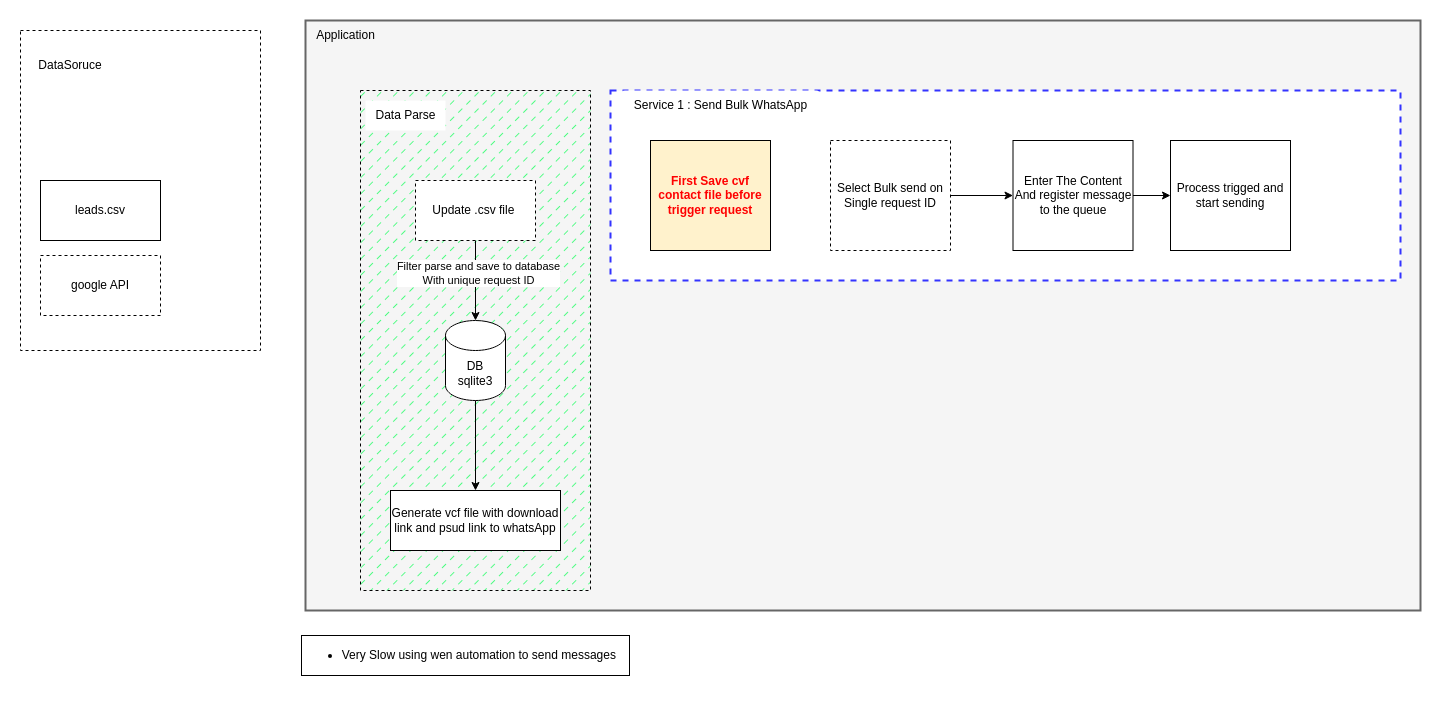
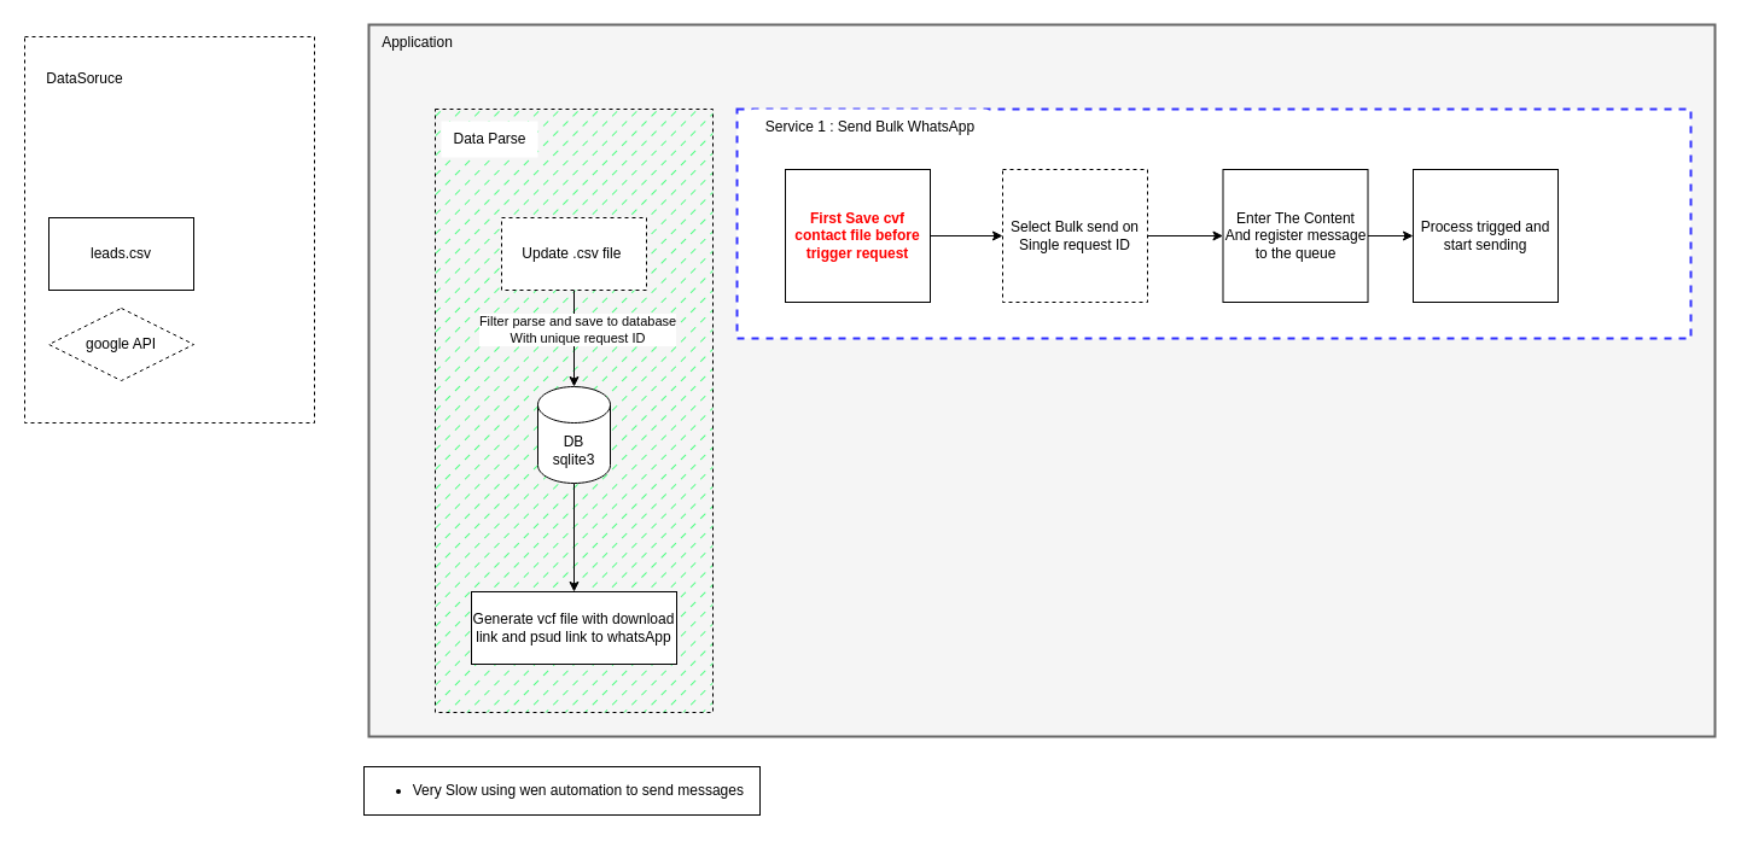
  <mxCell id="0" />
  <mxCell id="1" parent="0" />
  <mxCell id="2" value="" style="rounded=0;whiteSpace=wrap;html=1;dashed=1;" vertex="1" parent="1"><mxGeometry x="20" y="30" width="240" height="320" as="geometry" /></mxCell>
  <mxCell id="3" value="leads.csv" style="whiteSpace=wrap;html=1;" vertex="1" parent="1"><mxGeometry x="40" y="180" width="120" height="60" as="geometry" /></mxCell>
  <mxCell id="4" value="" style="rounded=0;whiteSpace=wrap;html=1;fillColor=#f5f5f5;strokeWidth=2;strokeColor=#666666;fontColor=#333333;" vertex="1" parent="1"><mxGeometry x="305" y="20" width="1115" height="590" as="geometry" /></mxCell>
  <mxCell id="5" value="" style="rounded=0;whiteSpace=wrap;html=1;dashed=1;fillStyle=dashed;fillColor=#21FF64;" vertex="1" parent="1"><mxGeometry x="360" y="90" width="230" height="500" as="geometry" /></mxCell>
  <mxCell id="6" value="" style="edgeStyle=orthogonalEdgeStyle;rounded=0;orthogonalLoop=1;jettySize=auto;html=1;" edge="1" parent="1" source="7" target="14"><mxGeometry relative="1" as="geometry" /></mxCell>
  <mxCell id="7" value="DB&lt;br&gt;sqlite3" style="shape=cylinder3;whiteSpace=wrap;html=1;boundedLbl=1;backgroundOutline=1;size=15;" vertex="1" parent="1"><mxGeometry x="445" y="320" width="60" height="80" as="geometry" /></mxCell>
  <mxCell id="8" value="DataSoruce" style="text;html=1;strokeColor=none;fillColor=none;align=center;verticalAlign=middle;whiteSpace=wrap;rounded=0;dashed=1;" vertex="1" parent="1"><mxGeometry x="40" y="50" width="60" height="30" as="geometry" /></mxCell>
  <mxCell id="9" value="Application" style="text;html=1;align=center;verticalAlign=middle;resizable=0;points=[];autosize=1;strokeColor=none;fillColor=none;" vertex="1" parent="1"><mxGeometry x="305" y="20" width="80" height="30" as="geometry" /></mxCell>
  <mxCell id="10" style="edgeStyle=orthogonalEdgeStyle;rounded=0;orthogonalLoop=1;jettySize=auto;html=1;entryX=0.5;entryY=0;entryDx=0;entryDy=0;entryPerimeter=0;" edge="1" parent="1" source="12" target="7"><mxGeometry relative="1" as="geometry" /></mxCell>
  <mxCell id="11" value="Filter parse and save to database&lt;br&gt;With unique request ID" style="edgeLabel;html=1;align=center;verticalAlign=middle;resizable=0;points=[];" vertex="1" connectable="0" parent="10"><mxGeometry x="-0.191" y="2" relative="1" as="geometry"><mxPoint as="offset" /></mxGeometry></mxCell>
  <mxCell id="12" value="Update .csv file&amp;nbsp;" style="rounded=0;whiteSpace=wrap;html=1;dashed=1;" vertex="1" parent="1"><mxGeometry x="415" y="180" width="120" height="60" as="geometry" /></mxCell>
- <mxCell id="13" value="google API" style="rounded=0;whiteSpace=wrap;html=1;dashed=1;" vertex="1" parent="1"><mxGeometry x="40" y="255" width="120" height="60" as="geometry" /></mxCell>
+ <mxCell id="13" value="google API" style="rhombus;whiteSpace=wrap;html=1;dashed=1;" vertex="1" parent="1"><mxGeometry x="40" y="255" width="120" height="60" as="geometry" /></mxCell>
  <mxCell id="14" value="Generate vcf file with download link and psud link to whatsApp" style="whiteSpace=wrap;html=1;" vertex="1" parent="1"><mxGeometry x="390" y="490" width="170" height="60" as="geometry" /></mxCell>
  <mxCell id="15" value="Data Parse" style="text;html=1;align=center;verticalAlign=middle;resizable=0;points=[];autosize=1;fillColor=default;" vertex="1" parent="1"><mxGeometry x="365" y="100" width="80" height="30" as="geometry" /></mxCell>
  <mxCell id="16" value="" style="rounded=0;whiteSpace=wrap;html=1;dashed=1;fillStyle=auto;strokeColor=#3333FF;strokeWidth=2;" vertex="1" parent="1"><mxGeometry x="610" y="90" width="790" height="190" as="geometry" /></mxCell>
  <mxCell id="17" value="Service 1 : Send Bulk WhatsApp" style="text;html=1;align=center;verticalAlign=middle;resizable=0;points=[];autosize=1;fillColor=default;rounded=1;" vertex="1" parent="1"><mxGeometry x="620" y="90" width="200" height="30" as="geometry" /></mxCell>
  <mxCell id="18" value="" style="edgeStyle=orthogonalEdgeStyle;rounded=0;orthogonalLoop=1;jettySize=auto;html=1;" edge="1" parent="1" source="19" target="21"><mxGeometry relative="1" as="geometry" /></mxCell>
  <mxCell id="19" value="Select Bulk send on Single request ID" style="rounded=0;whiteSpace=wrap;html=1;labelBackgroundColor=#FFFFFF;labelBorderColor=none;fillStyle=auto;strokeWidth=1;fillColor=default;strokeColor=default;dashed=1;" vertex="1" parent="1"><mxGeometry x="830" y="140" width="120" height="110" as="geometry" /></mxCell>
  <mxCell id="20" style="edgeStyle=orthogonalEdgeStyle;rounded=0;orthogonalLoop=1;jettySize=auto;html=1;exitX=1;exitY=0.5;exitDx=0;exitDy=0;" edge="1" parent="1" source="21" target="22"><mxGeometry relative="1" as="geometry" /></mxCell>
  <mxCell id="21" value="Enter The Content&lt;br&gt;And register message to the queue" style="whiteSpace=wrap;html=1;rounded=0;labelBackgroundColor=#FFFFFF;labelBorderColor=none;fillStyle=auto;strokeWidth=1;" vertex="1" parent="1"><mxGeometry x="1012.5" y="140" width="120" height="110" as="geometry" /></mxCell>
  <mxCell id="22" value="Process trigged and start sending" style="whiteSpace=wrap;html=1;rounded=0;labelBackgroundColor=#FFFFFF;labelBorderColor=none;fillStyle=auto;strokeWidth=1;" vertex="1" parent="1"><mxGeometry x="1170" y="140" width="120" height="110" as="geometry" /></mxCell>
- <mxCell id="24" value="First Save cvf contact file before trigger request" style="rounded=0;labelBackgroundColor=none;labelBorderColor=none;fillStyle=auto;strokeWidth=1;whiteSpace=wrap;html=1;fontColor=#FF0000;fontStyle=1;fillColor=#fff2cc;" vertex="1" parent="1"><mxGeometry x="650" y="140" width="120" height="110" as="geometry" /></mxCell>
+ <mxCell id="23" style="edgeStyle=orthogonalEdgeStyle;rounded=0;orthogonalLoop=1;jettySize=auto;html=1;entryX=0;entryY=0.5;entryDx=0;entryDy=0;" edge="1" parent="1" source="24" target="19"><mxGeometry relative="1" as="geometry" /></mxCell>
+ <mxCell id="24" value="First Save cvf contact file before trigger request" style="rounded=0;labelBackgroundColor=none;labelBorderColor=none;fillStyle=auto;strokeWidth=1;whiteSpace=wrap;html=1;fontColor=#FF0000;fontStyle=1" vertex="1" parent="1"><mxGeometry x="650" y="140" width="120" height="110" as="geometry" /></mxCell>
  <mxCell id="25" value="&lt;ul&gt;&lt;li&gt;Very Slow using wen automation to send messages&amp;nbsp; &amp;nbsp;&amp;nbsp;&lt;/li&gt;&lt;/ul&gt;" style="text;html=1;align=center;verticalAlign=middle;resizable=0;points=[];autosize=1;strokeColor=none;fillColor=none;fontColor=#000000;labelBackgroundColor=default;labelBorderColor=default;" vertex="1" parent="1"><mxGeometry x="290" y="630" width="350" height="50" as="geometry" /></mxCell>
